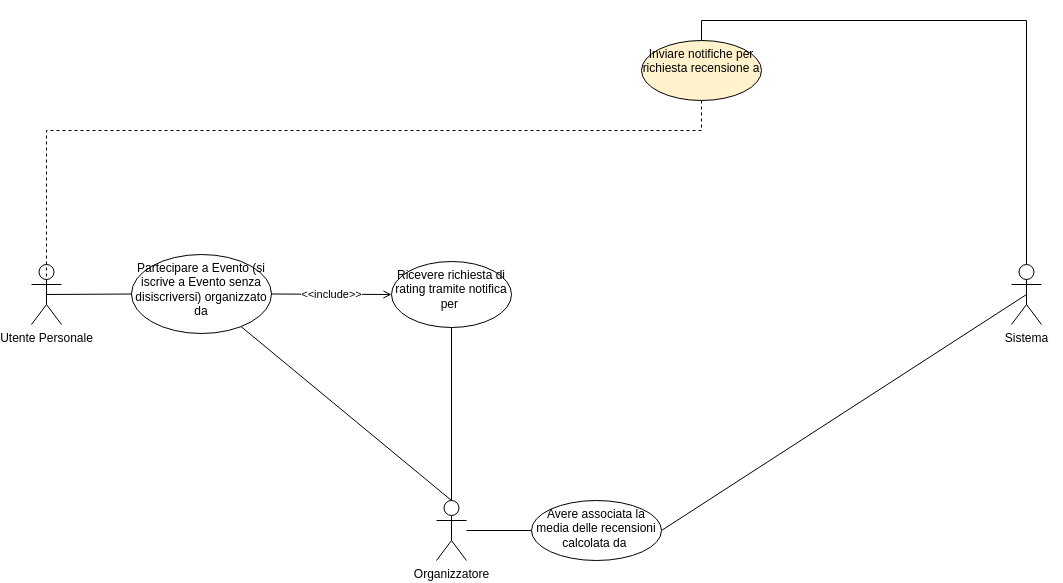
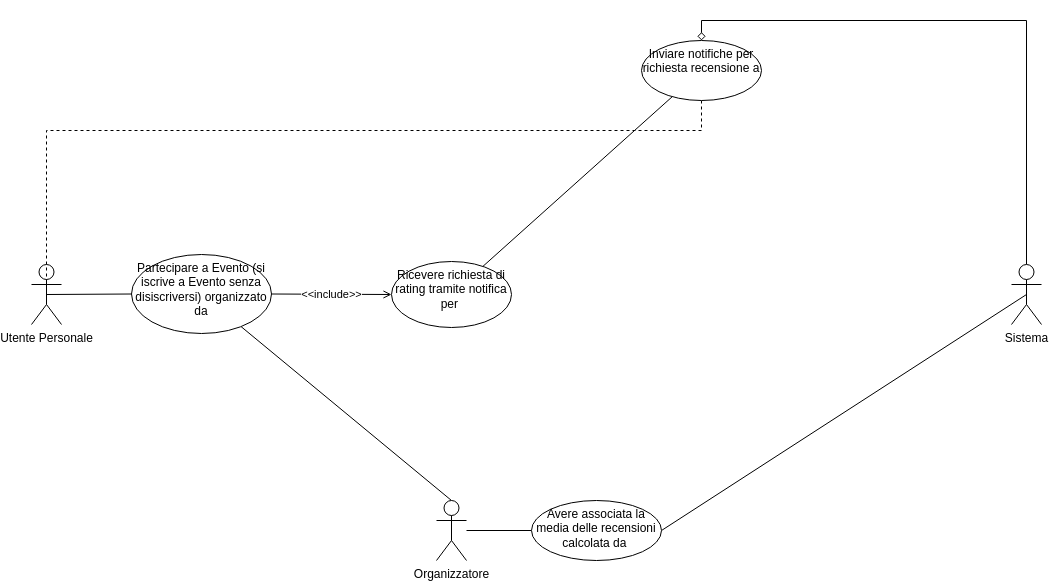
  <mxCell id="0" />
  <mxCell id="1" parent="0" />
- <mxCell id="2" value="" style="edgeStyle=orthogonalEdgeStyle;rounded=0;orthogonalLoop=1;jettySize=auto;html=1;endArrow=none;endFill=0;entryX=0.5;entryY=0;entryDx=0;entryDy=0;" edge="1" parent="1" source="3" target="17"><mxGeometry relative="1" as="geometry"><Array as="points"><mxPoint x="1015" y="20" /><mxPoint x="690" y="20" /></Array></mxGeometry></mxCell>
+ <mxCell id="2" value="" style="edgeStyle=orthogonalEdgeStyle;rounded=0;orthogonalLoop=1;jettySize=auto;html=1;endArrow=diamond;endFill=0;entryX=0.5;entryY=0;entryDx=0;entryDy=0;" edge="1" parent="1" source="3" target="17"><mxGeometry relative="1" as="geometry"><Array as="points"><mxPoint x="1015" y="20" /><mxPoint x="690" y="20" /></Array></mxGeometry></mxCell>
  <mxCell id="3" value="Sistema" style="shape=umlActor;verticalLabelPosition=bottom;verticalAlign=top;html=1;outlineConnect=0;" vertex="1" parent="1"><mxGeometry x="1000" y="264" width="30" height="60" as="geometry" /></mxCell>
  <mxCell id="4" value="" style="rounded=0;orthogonalLoop=1;jettySize=auto;html=1;endArrow=none;endFill=0;exitX=0.5;exitY=0.5;exitDx=0;exitDy=0;exitPerimeter=0;" edge="1" parent="1" source="5" target="8"><mxGeometry relative="1" as="geometry" /></mxCell>
  <mxCell id="5" value="Utente Personale" style="shape=umlActor;verticalLabelPosition=bottom;verticalAlign=top;html=1;outlineConnect=0;" vertex="1" parent="1"><mxGeometry x="20" y="264" width="30" height="60" as="geometry" /></mxCell>
  <mxCell id="6" value="&amp;lt;&amp;lt;include&amp;gt;&amp;gt;" style="edgeStyle=none;rounded=0;orthogonalLoop=1;jettySize=auto;html=1;endArrow=open;endFill=0;" edge="1" parent="1" source="8" target="10"><mxGeometry relative="1" as="geometry" /></mxCell>
  <mxCell id="7" style="edgeStyle=none;rounded=0;orthogonalLoop=1;jettySize=auto;html=1;entryX=0.5;entryY=0;entryDx=0;entryDy=0;entryPerimeter=0;endArrow=none;endFill=0;" edge="1" parent="1" source="8" target="12"><mxGeometry relative="1" as="geometry" /></mxCell>
  <mxCell id="8" value="Partecipare a Evento (si iscrive a Evento senza disiscriversi) organizzato da" style="ellipse;whiteSpace=wrap;html=1;verticalAlign=top;" vertex="1" parent="1"><mxGeometry x="120" y="254" width="140" height="79" as="geometry" /></mxCell>
- <mxCell id="9" style="edgeStyle=none;rounded=0;orthogonalLoop=1;jettySize=auto;html=1;entryX=0.5;entryY=0;entryDx=0;entryDy=0;entryPerimeter=0;endArrow=none;endFill=0;" edge="1" parent="1" source="10" target="12"><mxGeometry relative="1" as="geometry" /></mxCell>
+ <mxCell id="9" style="edgeStyle=none;rounded=0;orthogonalLoop=1;jettySize=auto;html=1;endArrow=none;endFill=0;" edge="1" parent="1" source="10" target="17"><mxGeometry relative="1" as="geometry" /></mxCell>
  <mxCell id="10" value="Ricevere richiesta di rating tramite notifica per&amp;nbsp;" style="ellipse;whiteSpace=wrap;html=1;verticalAlign=top;" vertex="1" parent="1"><mxGeometry x="380" y="261" width="120" height="66" as="geometry" /></mxCell>
  <mxCell id="11" style="edgeStyle=none;rounded=0;orthogonalLoop=1;jettySize=auto;html=1;entryX=0;entryY=0.5;entryDx=0;entryDy=0;endArrow=none;endFill=0;" edge="1" parent="1" source="12" target="14"><mxGeometry relative="1" as="geometry" /></mxCell>
  <mxCell id="12" value="Organizzatore" style="shape=umlActor;verticalLabelPosition=bottom;verticalAlign=top;html=1;outlineConnect=0;" vertex="1" parent="1"><mxGeometry x="425" y="500" width="30" height="60" as="geometry" /></mxCell>
  <mxCell id="13" style="edgeStyle=none;rounded=0;orthogonalLoop=1;jettySize=auto;html=1;entryX=0.5;entryY=0.5;entryDx=0;entryDy=0;entryPerimeter=0;endArrow=none;endFill=0;exitX=1;exitY=0.5;exitDx=0;exitDy=0;" edge="1" parent="1" source="14" target="3"><mxGeometry relative="1" as="geometry" /></mxCell>
  <mxCell id="14" value="Avere associata la media delle recensioni calcolata da&amp;nbsp;" style="ellipse;whiteSpace=wrap;html=1;verticalAlign=top;" vertex="1" parent="1"><mxGeometry x="520" y="500" width="130" height="60" as="geometry" /></mxCell>
  <mxCell id="15" style="edgeStyle=none;rounded=0;orthogonalLoop=1;jettySize=auto;html=1;exitX=0.5;exitY=1;exitDx=0;exitDy=0;endArrow=none;endFill=0;" edge="1" parent="1" source="14" target="14"><mxGeometry relative="1" as="geometry" /></mxCell>
  <mxCell id="16" style="edgeStyle=orthogonalEdgeStyle;rounded=0;orthogonalLoop=1;jettySize=auto;html=1;entryX=0.5;entryY=0.5;entryDx=0;entryDy=0;entryPerimeter=0;endArrow=none;endFill=0;dashed=1;" edge="1" parent="1" source="17" target="5"><mxGeometry relative="1" as="geometry"><Array as="points"><mxPoint x="690" y="130" /><mxPoint x="35" y="130" /></Array></mxGeometry></mxCell>
- <mxCell id="17" value="Inviare notifiche per richiesta recensione a" style="ellipse;whiteSpace=wrap;html=1;verticalAlign=top;fillColor=#fff2cc;" vertex="1" parent="1"><mxGeometry x="630" y="40" width="120" height="60" as="geometry" /></mxCell>
+ <mxCell id="17" value="Inviare notifiche per richiesta recensione a" style="ellipse;whiteSpace=wrap;html=1;verticalAlign=top;" vertex="1" parent="1"><mxGeometry x="630" y="40" width="120" height="60" as="geometry" /></mxCell>
